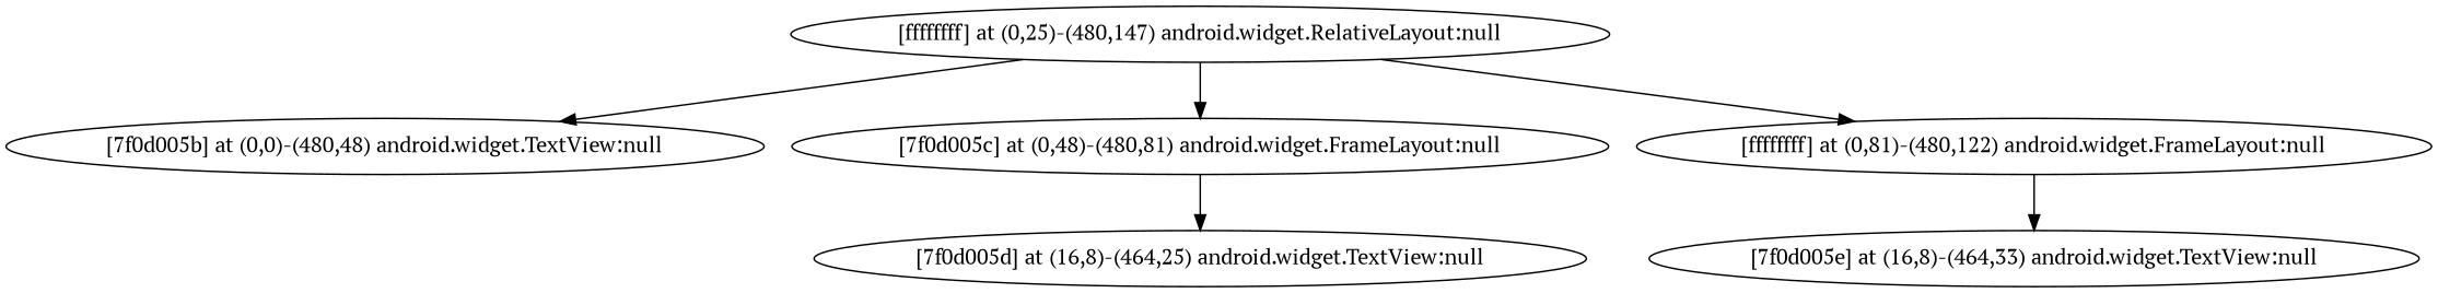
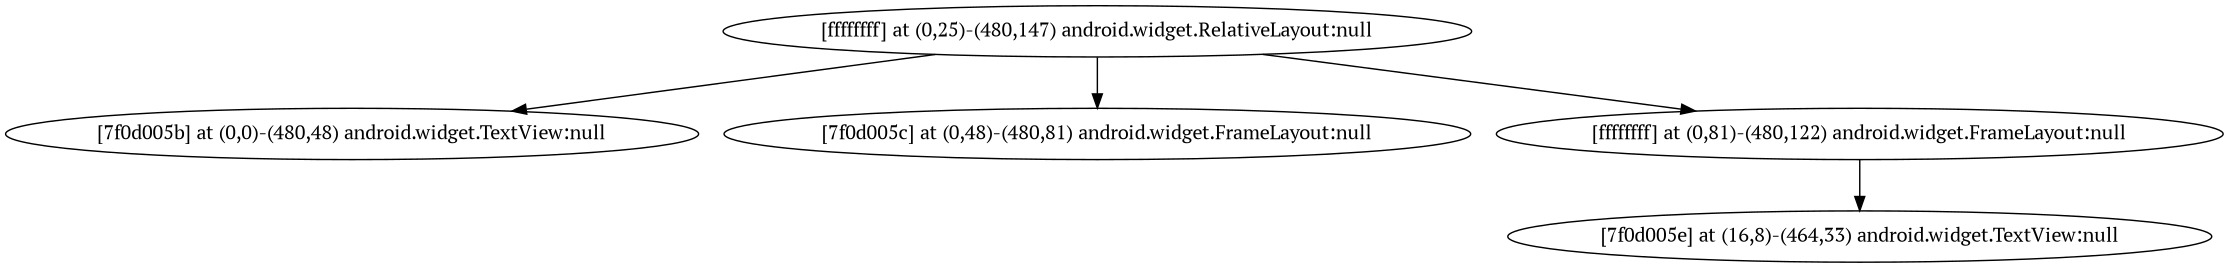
  strict digraph {
    fontname="PT Serif"
    node [fontname="PT Serif"]
    edge [fontname="PT Serif"]
    n1 [label="[ffffffff] at (0,25)-(480,147) android.widget.RelativeLayout:null"]
    n2 [label="[7f0d005b] at (0,0)-(480,48) android.widget.TextView:null"]
    n3 [label="[7f0d005c] at (0,48)-(480,81) android.widget.FrameLayout:null"]
    n4 [label="[ffffffff] at (0,81)-(480,122) android.widget.FrameLayout:null"]
-   n5 [label="[7f0d005d] at (16,8)-(464,25) android.widget.TextView:null"]
    n6 [label="[7f0d005e] at (16,8)-(464,33) android.widget.TextView:null"]
    n1 -> n2
    n1 -> n3
    n1 -> n4
-   n3 -> n5
    n4 -> n6
  }
